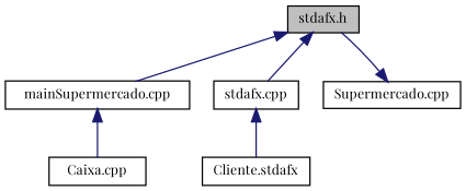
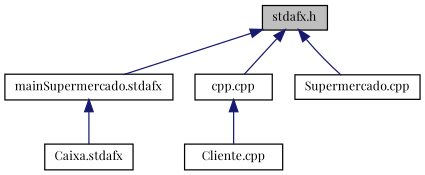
  digraph {
    fontname="Playfair Display"
    node [color=black fillcolor=white fontname="Playfair Display" fontsize=10 shape=record style=filled]
    edge [color=midnightblue dir=back fontname="Playfair Display" fontsize=10 labelfontname=Helvetica labelfontsize=10 style=solid]
    n1 [fillcolor=grey75 fontcolor=black height=0.2 label="stdafx.h" width=0.4]
-   n2 [height=0.2 label="mainSupermercado.cpp" width=0.4]
-   n3 [height=0.2 label="stdafx.cpp" width=0.4]
+   n2 [height=0.2 label="mainSupermercado.stdafx" width=0.4]
+   n3 [height=0.2 label="cpp.cpp" width=0.4]
    n4 [height=0.2 label="Supermercado.cpp" width=0.4]
-   n5 [height=0.2 label="Caixa.cpp" width=0.4]
-   n6 [height=0.2 label="Cliente.stdafx" width=0.4]
+   n5 [height=0.2 label="Caixa.stdafx" width=0.4]
+   n6 [height=0.2 label="Cliente.cpp" width=0.4]
    n1 -> n2
    n1 -> n3
-   n4 -> n1
+   n1 -> n4
    n2 -> n5
    n3 -> n6
  }
